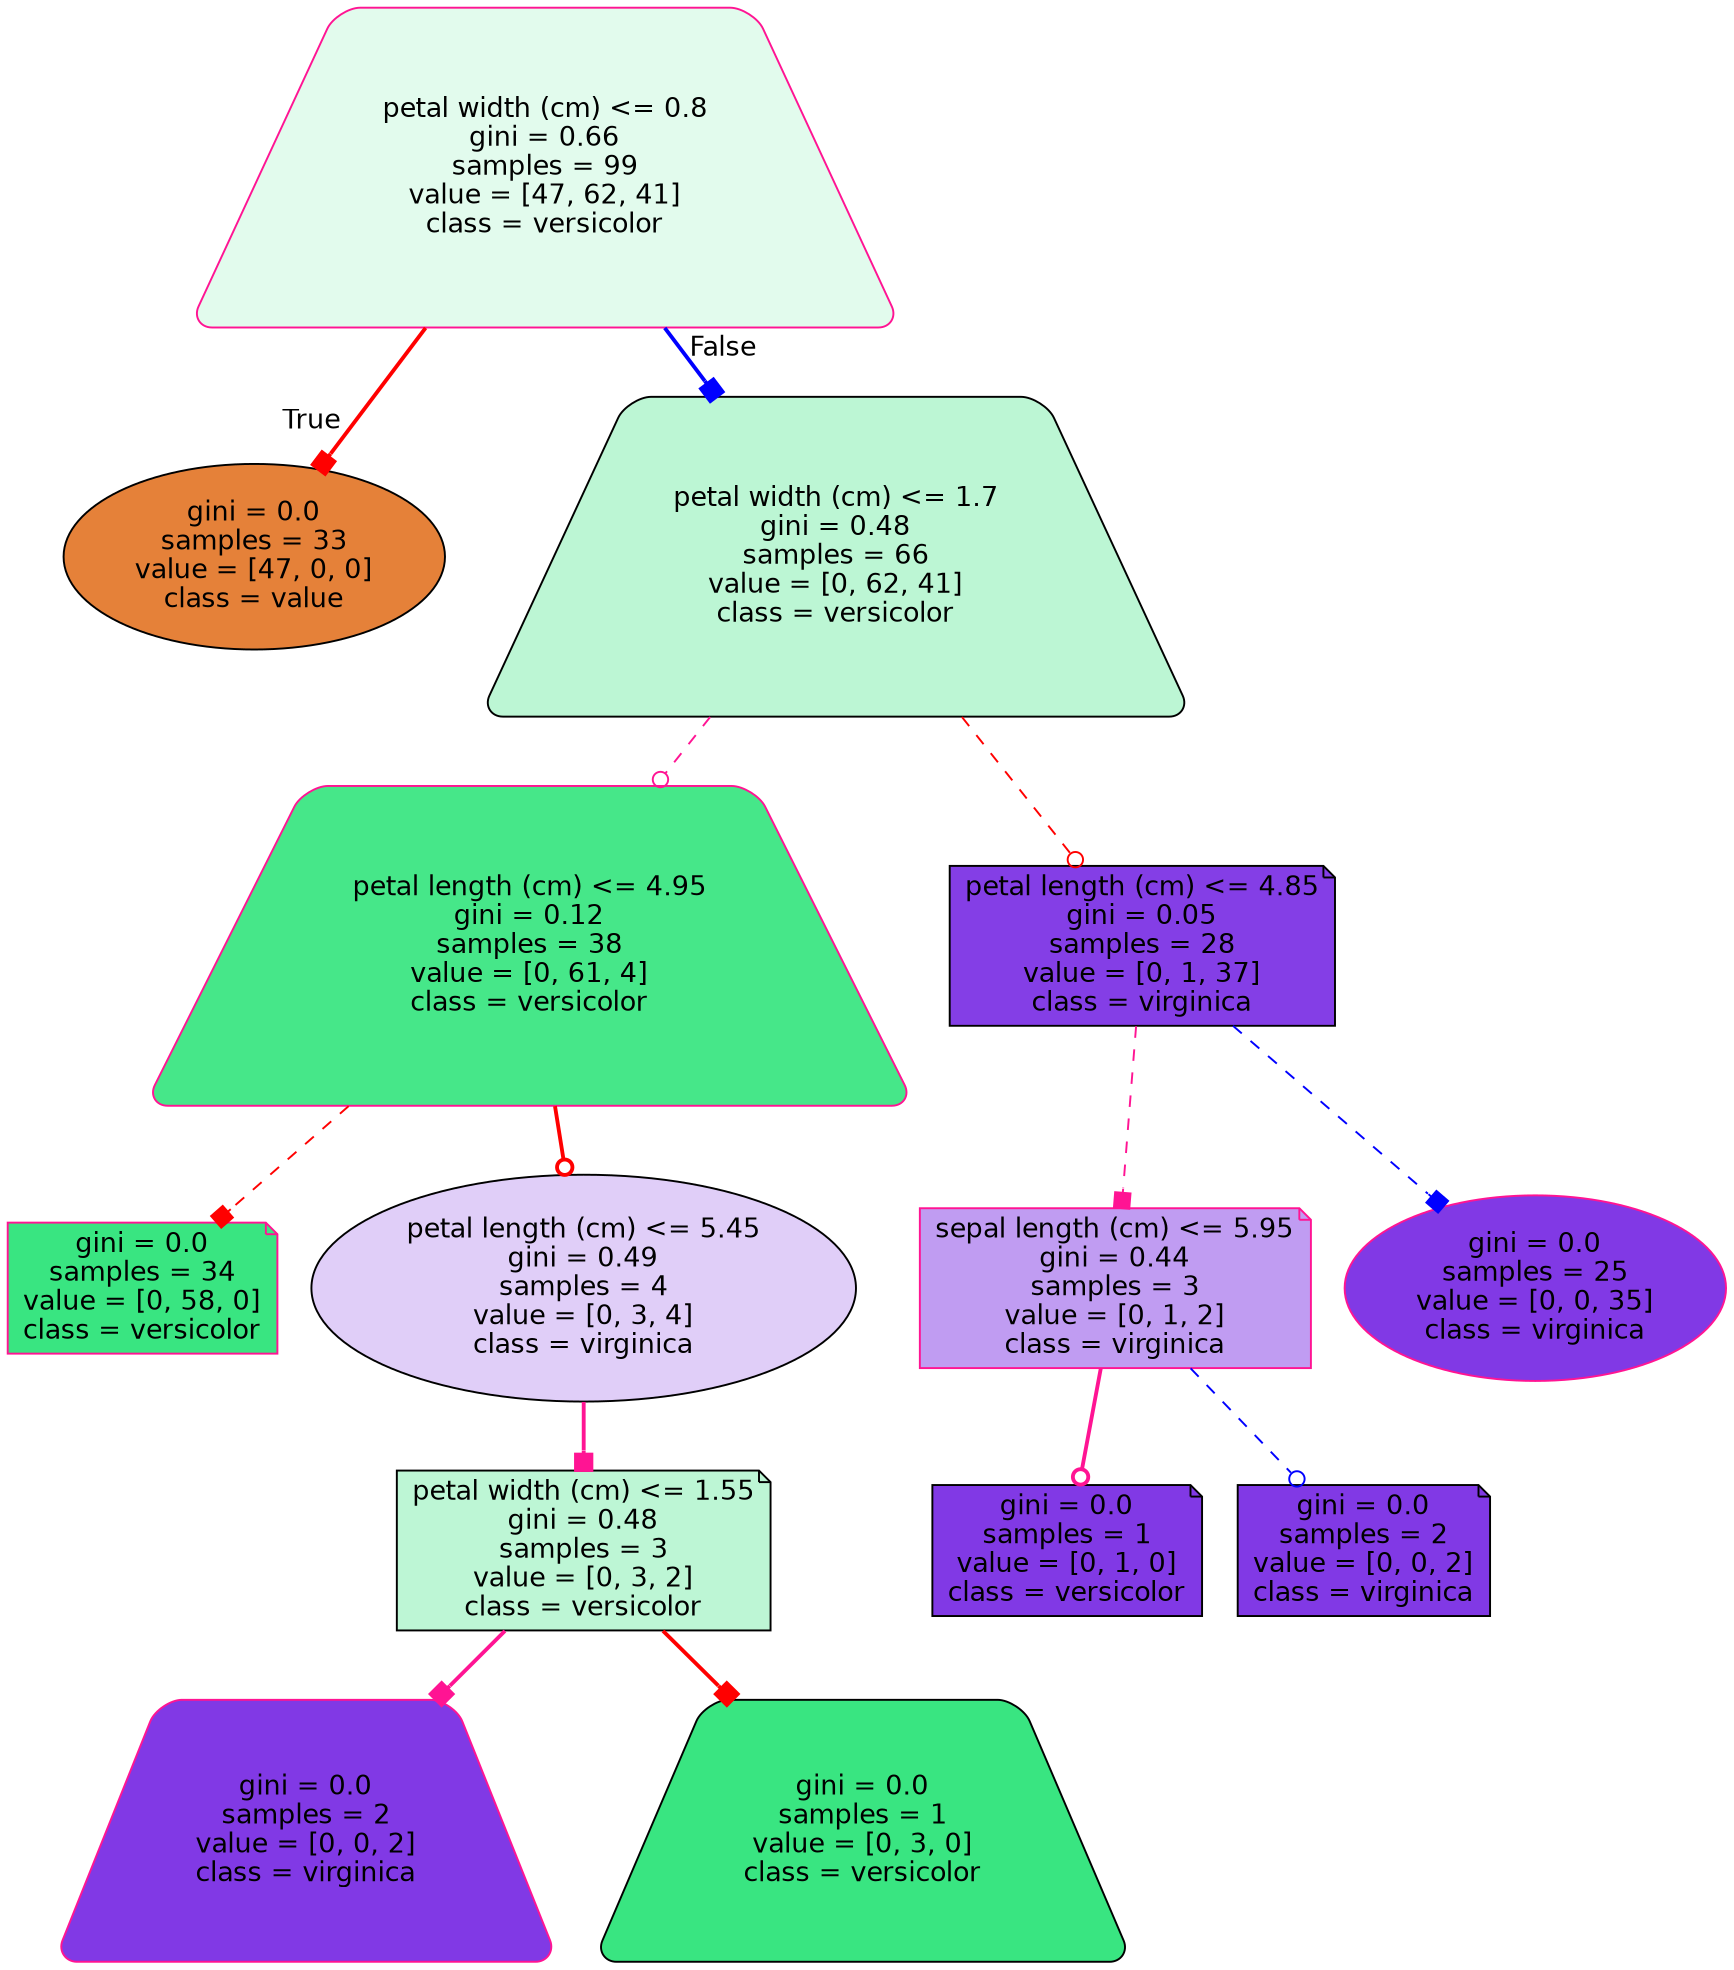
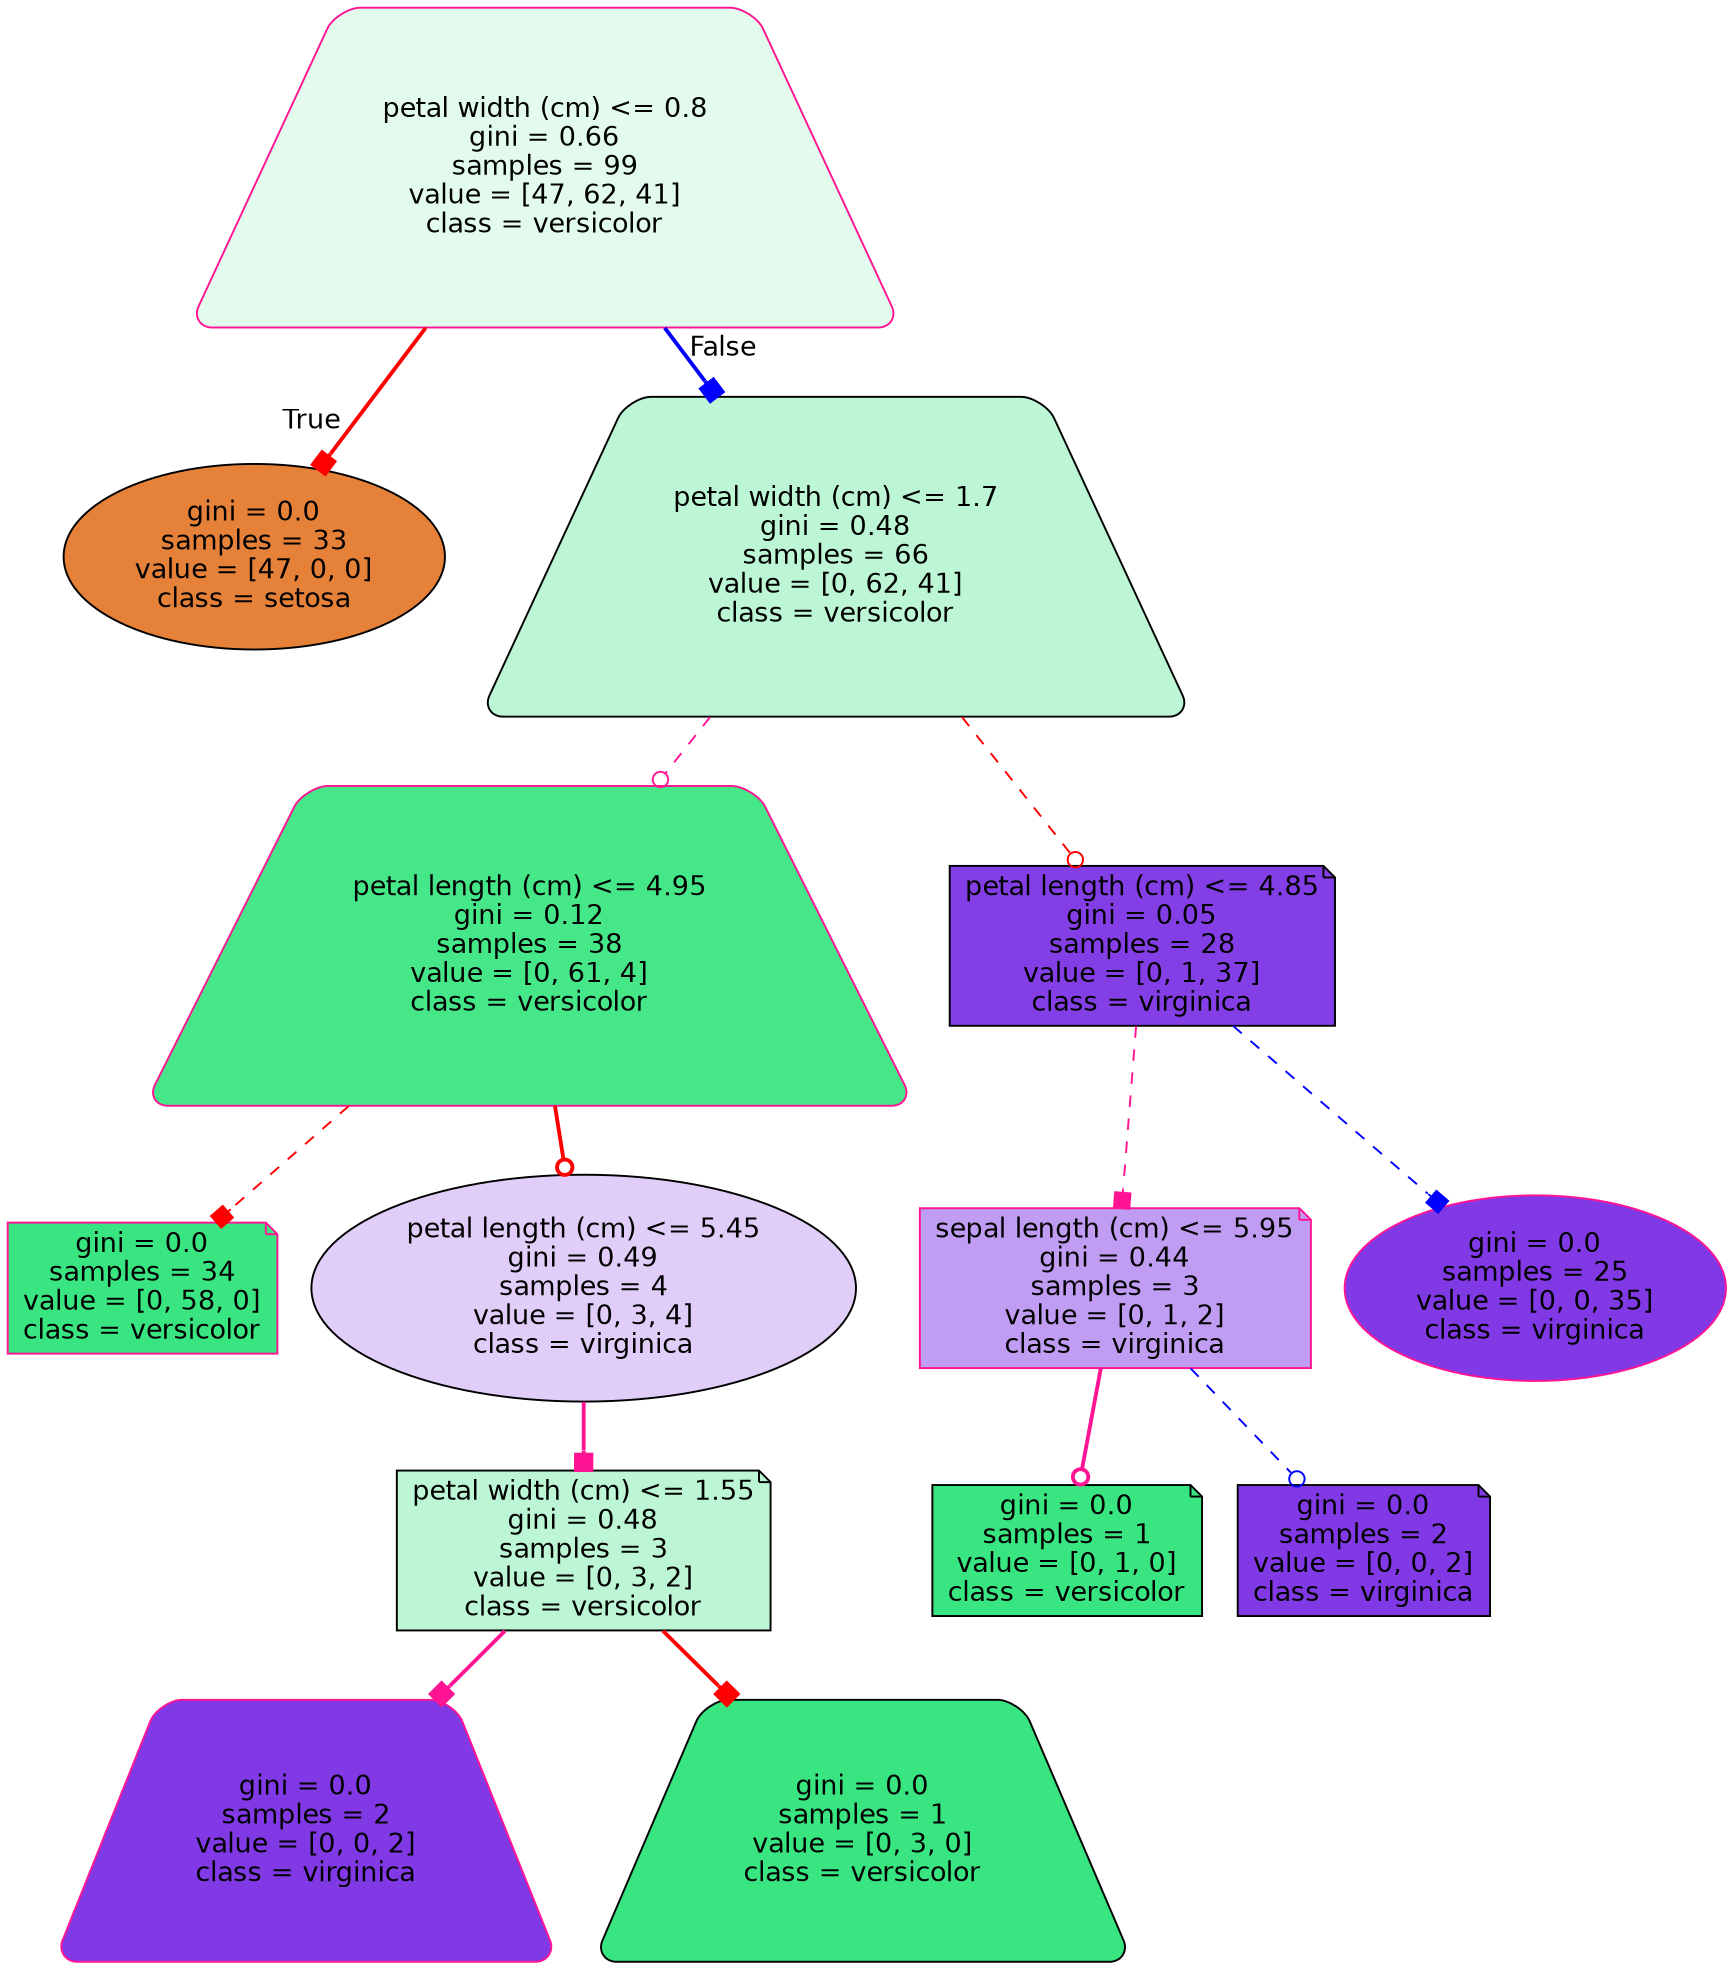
  digraph {
    node [color=black fillcolor="#39e581" fontname=helvetica shape=note style="filled, rounded"]
    edge [arrowhead=box color=red fontname=helvetica style=bold]
    n1 [color=deeppink fillcolor="#e2fbed" label="petal width (cm) <= 0.8\ngini = 0.66\nsamples = 99\nvalue = [47, 62, 41]\nclass = versicolor" shape=trapezium]
-   n2 [fillcolor="#e58139" label="gini = 0.0\nsamples = 33\nvalue = [47, 0, 0]\nclass = value" shape=ellipse]
+   n2 [fillcolor="#e58139" label="gini = 0.0\nsamples = 33\nvalue = [47, 0, 0]\nclass = setosa" shape=ellipse]
    n3 [fillcolor="#bcf6d4" label="petal width (cm) <= 1.7\ngini = 0.48\nsamples = 66\nvalue = [0, 62, 41]\nclass = versicolor" shape=trapezium]
    n4 [color=deeppink fillcolor="#46e789" label="petal length (cm) <= 4.95\ngini = 0.12\nsamples = 38\nvalue = [0, 61, 4]\nclass = versicolor" shape=trapezium]
    n5 [fillcolor="#843ee6" label="petal length (cm) <= 4.85\ngini = 0.05\nsamples = 28\nvalue = [0, 1, 37]\nclass = virginica"]
    n6 [color=deeppink label="gini = 0.0\nsamples = 34\nvalue = [0, 58, 0]\nclass = versicolor"]
    n7 [fillcolor="#e0cef8" label="petal length (cm) <= 5.45\ngini = 0.49\nsamples = 4\nvalue = [0, 3, 4]\nclass = virginica" shape=ellipse]
    n8 [color=deeppink fillcolor="#c09cf2" label="sepal length (cm) <= 5.95\ngini = 0.44\nsamples = 3\nvalue = [0, 1, 2]\nclass = virginica"]
    n9 [color=deeppink fillcolor="#8139e5" label="gini = 0.0\nsamples = 25\nvalue = [0, 0, 35]\nclass = virginica" shape=ellipse]
    n10 [fillcolor="#bdf6d5" label="petal width (cm) <= 1.55\ngini = 0.48\nsamples = 3\nvalue = [0, 3, 2]\nclass = versicolor"]
    n11 [color=deeppink fillcolor="#8139e5" label="gini = 0.0\nsamples = 2\nvalue = [0, 0, 2]\nclass = virginica" shape=trapezium]
    n12 [label="gini = 0.0\nsamples = 1\nvalue = [0, 3, 0]\nclass = versicolor" shape=trapezium]
-   n13 [fillcolor="#8139e5" label="gini = 0.0\nsamples = 1\nvalue = [0, 1, 0]\nclass = versicolor"]
+   n13 [label="gini = 0.0\nsamples = 1\nvalue = [0, 1, 0]\nclass = versicolor"]
    n14 [fillcolor="#8139e5" label="gini = 0.0\nsamples = 2\nvalue = [0, 0, 2]\nclass = virginica"]
    n1 -> n2 [headlabel=True labelangle=45 labeldistance=2.5]
    n1 -> n3 [color=blue headlabel=False labelangle=-45 labeldistance=2.5]
    n3 -> n4 [arrowhead=odot color=deeppink style=dashed]
    n3 -> n5 [arrowhead=odot style=dashed]
    n4 -> n6 [style=dashed]
    n4 -> n7 [arrowhead=odot]
    n5 -> n8 [color=deeppink style=dashed]
    n5 -> n9 [color=blue style=dashed]
    n7 -> n10 [color=deeppink]
    n8 -> n13 [arrowhead=odot color=deeppink]
    n8 -> n14 [arrowhead=odot color=blue style=dashed]
    n10 -> n11 [color=deeppink]
    n10 -> n12
  }
